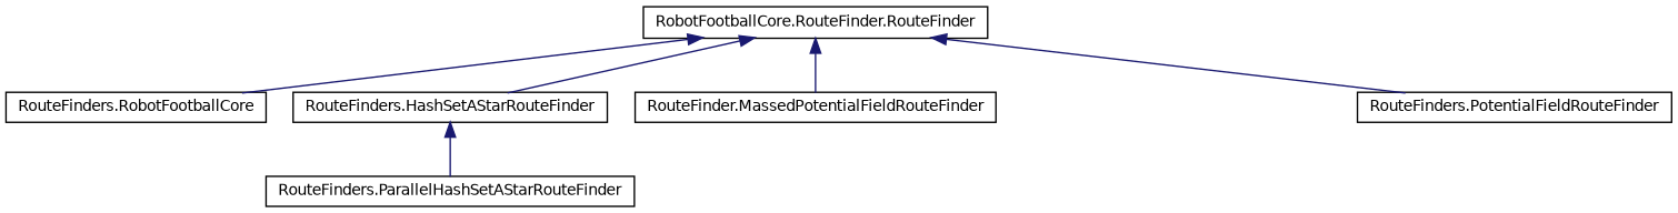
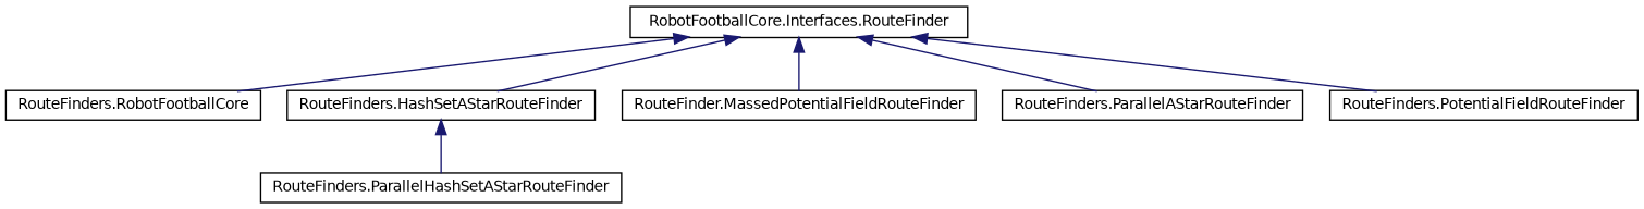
  digraph {
    rankdir=TB
    node [color=black fillcolor=white fontname=Helvetica fontsize=10 shape=record style=filled]
    edge [color=midnightblue dir=back fontname=Helvetica fontsize=10 labelfontname=Helvetica labelfontsize=10 style=solid]
-   n1 [height=0.2 label="RobotFootballCore.RouteFinder.RouteFinder" width=0.4]
+   n1 [height=0.2 label="RobotFootballCore.Interfaces.RouteFinder" width=0.4]
    n2 [height=0.2 label="RouteFinders.RobotFootballCore" width=0.4]
    n3 [height=0.2 label="RouteFinders.HashSetAStarRouteFinder" width=0.4]
    n4 [height=0.2 label="RouteFinder.MassedPotentialFieldRouteFinder" width=0.4]
+   n5 [height=0.2 label="RouteFinders.ParallelAStarRouteFinder" width=0.4]
    n6 [height=0.2 label="RouteFinders.PotentialFieldRouteFinder" width=0.4]
    n7 [height=0.2 label="RouteFinders.ParallelHashSetAStarRouteFinder" width=0.4]
    n1 -> n2
    n1 -> n3
    n1 -> n4
+   n1 -> n5
    n1 -> n6
    n3 -> n7
  }
